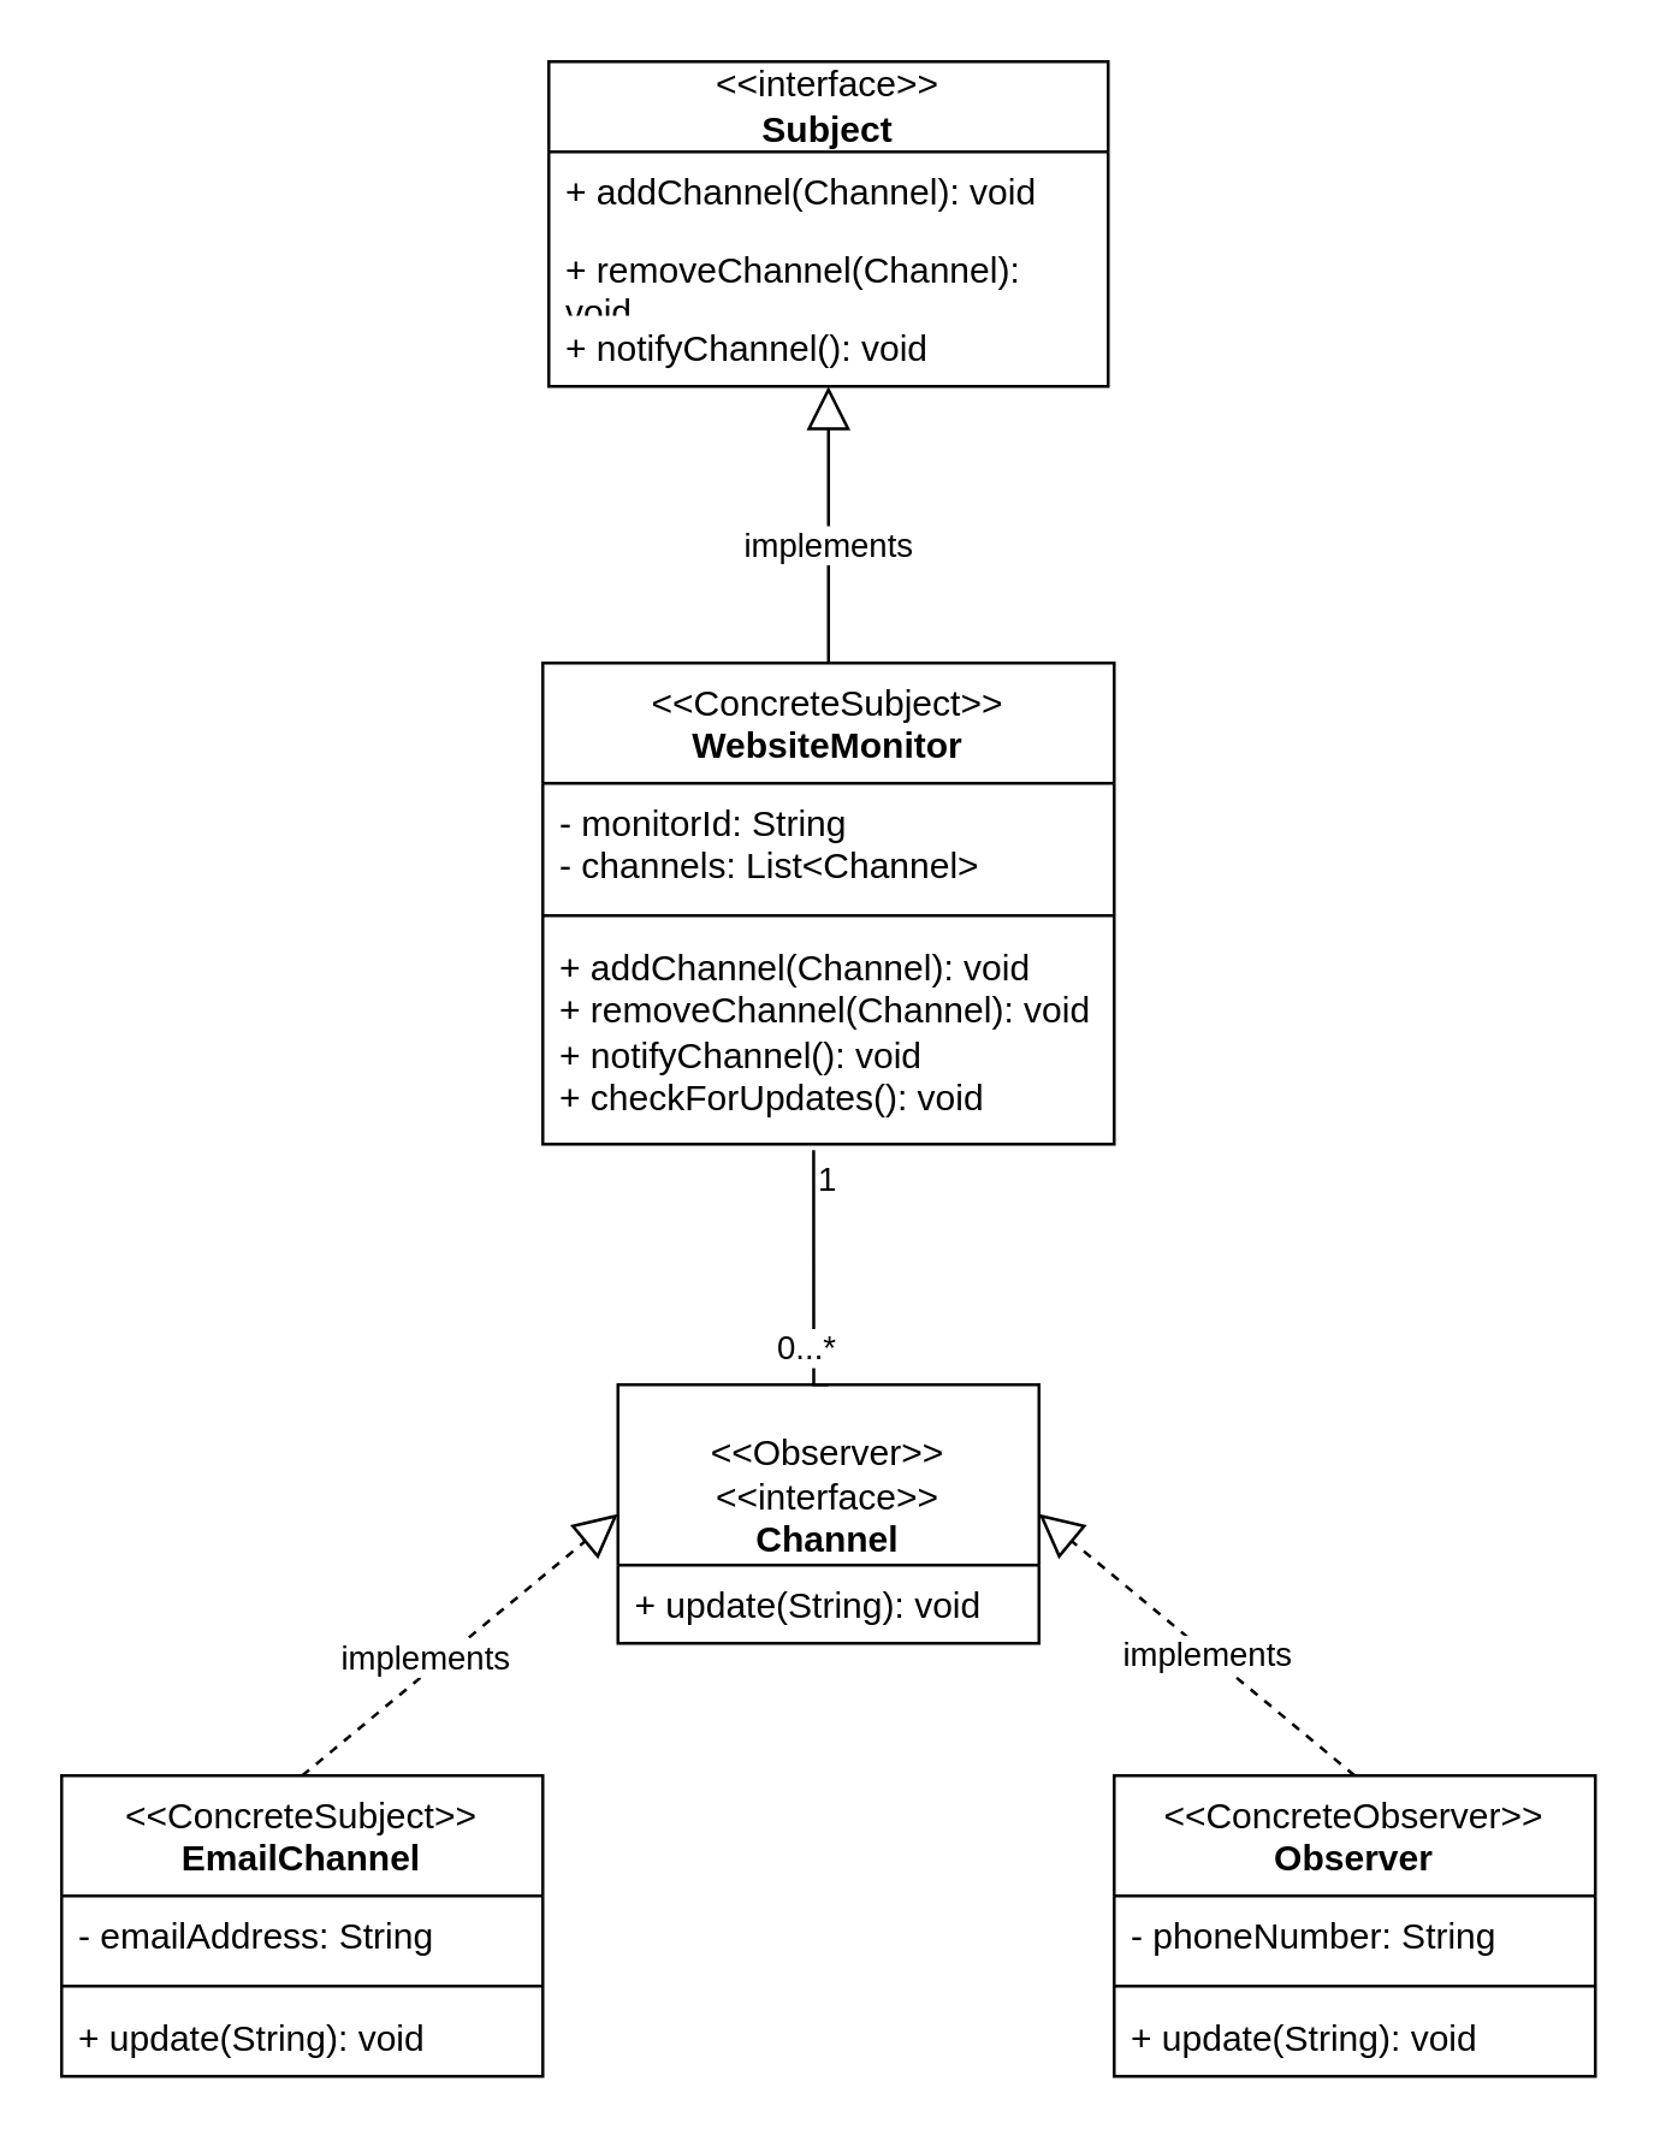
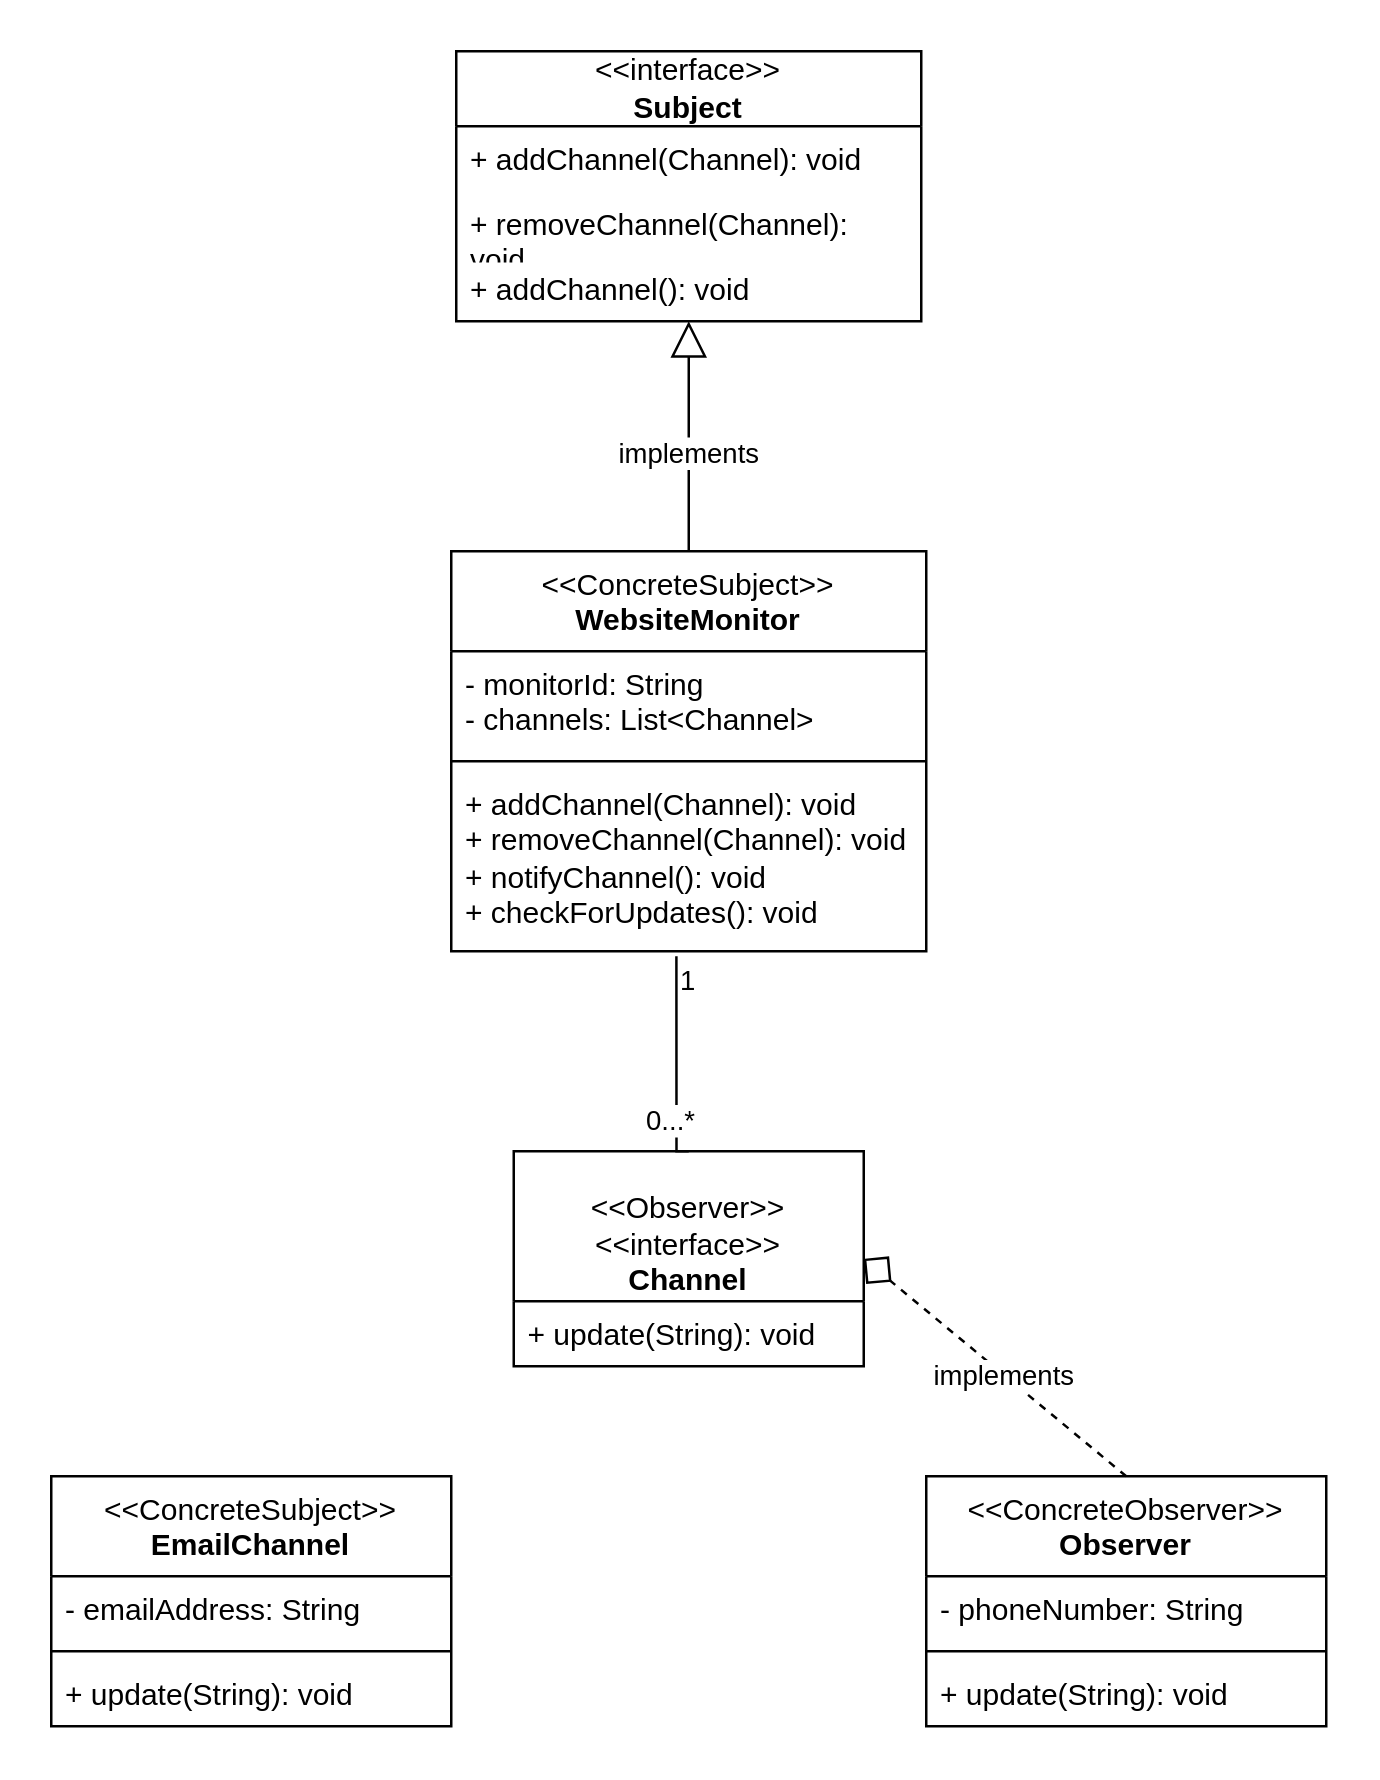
  <mxCell id="0" />
  <mxCell id="1" parent="0" />
  <mxCell id="2" value="&lt;div&gt;&amp;lt;&amp;lt;interface&amp;gt;&amp;gt;&lt;/div&gt;&lt;div&gt;&lt;b&gt;Subject&lt;/b&gt;&lt;/div&gt;" style="swimlane;fontStyle=0;childLayout=stackLayout;horizontal=1;startSize=30;fillColor=none;horizontalStack=0;resizeParent=1;resizeParentMax=0;resizeLast=0;collapsible=1;marginBottom=0;whiteSpace=wrap;html=1;" vertex="1" parent="1"><mxGeometry x="182" y="20" width="186" height="108" as="geometry" /></mxCell>
  <mxCell id="3" value="&lt;div&gt;+ addChannel(Channel): void&lt;/div&gt;" style="text;strokeColor=none;fillColor=none;align=left;verticalAlign=top;spacingLeft=4;spacingRight=4;overflow=hidden;rotatable=0;points=[[0,0.5],[1,0.5]];portConstraint=eastwest;whiteSpace=wrap;html=1;" vertex="1" parent="2"><mxGeometry y="30" width="186" height="26" as="geometry" /></mxCell>
  <mxCell id="4" value="+ removeChannel(Channel): void" style="text;strokeColor=none;fillColor=none;align=left;verticalAlign=top;spacingLeft=4;spacingRight=4;overflow=hidden;rotatable=0;points=[[0,0.5],[1,0.5]];portConstraint=eastwest;whiteSpace=wrap;html=1;" vertex="1" parent="2"><mxGeometry y="56" width="186" height="26" as="geometry" /></mxCell>
- <mxCell id="5" value="+ notifyChannel(): void" style="text;strokeColor=none;fillColor=none;align=left;verticalAlign=top;spacingLeft=4;spacingRight=4;overflow=hidden;rotatable=0;points=[[0,0.5],[1,0.5]];portConstraint=eastwest;whiteSpace=wrap;html=1;" vertex="1" parent="2"><mxGeometry y="82" width="186" height="26" as="geometry" /></mxCell>
+ <mxCell id="5" value="+ addChannel(): void" style="text;strokeColor=none;fillColor=none;align=left;verticalAlign=top;spacingLeft=4;spacingRight=4;overflow=hidden;rotatable=0;points=[[0,0.5],[1,0.5]];portConstraint=eastwest;whiteSpace=wrap;html=1;" vertex="1" parent="2"><mxGeometry y="82" width="186" height="26" as="geometry" /></mxCell>
  <mxCell id="6" value="&lt;div&gt;&lt;span style=&quot;font-weight: normal;&quot;&gt;&amp;lt;&amp;lt;ConcreteSubject&amp;gt;&amp;gt;&lt;/span&gt;&lt;/div&gt;&lt;div&gt;WebsiteMonitor&lt;/div&gt;" style="swimlane;fontStyle=1;align=center;verticalAlign=top;childLayout=stackLayout;horizontal=1;startSize=40;horizontalStack=0;resizeParent=1;resizeParentMax=0;resizeLast=0;collapsible=1;marginBottom=0;whiteSpace=wrap;html=1;" vertex="1" parent="1"><mxGeometry x="180" y="220" width="190" height="160" as="geometry" /></mxCell>
  <mxCell id="7" value="&lt;div&gt;- monitorId: String&lt;/div&gt;&lt;div&gt;- channels: List&amp;lt;Channel&amp;gt;&lt;/div&gt;" style="text;strokeColor=none;fillColor=none;align=left;verticalAlign=top;spacingLeft=4;spacingRight=4;overflow=hidden;rotatable=0;points=[[0,0.5],[1,0.5]];portConstraint=eastwest;whiteSpace=wrap;html=1;" vertex="1" parent="6"><mxGeometry y="40" width="190" height="40" as="geometry" /></mxCell>
  <mxCell id="8" value="" style="line;strokeWidth=1;fillColor=none;align=left;verticalAlign=middle;spacingTop=-1;spacingLeft=3;spacingRight=3;rotatable=0;labelPosition=right;points=[];portConstraint=eastwest;strokeColor=inherit;" vertex="1" parent="6"><mxGeometry y="80" width="190" height="8" as="geometry" /></mxCell>
  <mxCell id="9" value="&lt;div&gt;+ addChannel(Channel): void&lt;/div&gt;&lt;div&gt;+ removeChannel(Channel): void&lt;/div&gt;&lt;div&gt;+ notifyChannel(): void&lt;/div&gt;&lt;div&gt;+ checkForUpdates(): void&lt;/div&gt;" style="text;strokeColor=none;fillColor=none;align=left;verticalAlign=top;spacingLeft=4;spacingRight=4;overflow=hidden;rotatable=0;points=[[0,0.5],[1,0.5]];portConstraint=eastwest;whiteSpace=wrap;html=1;" vertex="1" parent="6"><mxGeometry y="88" width="190" height="72" as="geometry" /></mxCell>
  <mxCell id="10" value="&lt;div&gt;&lt;br&gt;&lt;/div&gt;&lt;div&gt;&amp;lt;&amp;lt;Observer&amp;gt;&amp;gt;&lt;/div&gt;&lt;div&gt;&amp;lt;&amp;lt;interface&amp;gt;&amp;gt;&lt;/div&gt;&lt;div&gt;&lt;b&gt;Channel&lt;/b&gt;&lt;/div&gt;" style="swimlane;fontStyle=0;childLayout=stackLayout;horizontal=1;startSize=60;fillColor=none;horizontalStack=0;resizeParent=1;resizeParentMax=0;resizeLast=0;collapsible=1;marginBottom=0;whiteSpace=wrap;html=1;" vertex="1" parent="1"><mxGeometry x="205" y="460" width="140" height="86" as="geometry" /></mxCell>
  <mxCell id="11" value="+ update(String): void" style="text;strokeColor=none;fillColor=none;align=left;verticalAlign=top;spacingLeft=4;spacingRight=4;overflow=hidden;rotatable=0;points=[[0,0.5],[1,0.5]];portConstraint=eastwest;whiteSpace=wrap;html=1;" vertex="1" parent="10"><mxGeometry y="60" width="140" height="26" as="geometry" /></mxCell>
  <mxCell id="12" value="&lt;span style=&quot;font-weight: normal;&quot;&gt;&amp;lt;&amp;lt;ConcreteSubject&amp;gt;&amp;gt;&lt;/span&gt;&lt;div&gt;EmailChannel&lt;/div&gt;" style="swimlane;fontStyle=1;align=center;verticalAlign=top;childLayout=stackLayout;horizontal=1;startSize=40;horizontalStack=0;resizeParent=1;resizeParentMax=0;resizeLast=0;collapsible=1;marginBottom=0;whiteSpace=wrap;html=1;" vertex="1" parent="1"><mxGeometry x="20" y="590" width="160" height="100" as="geometry" /></mxCell>
  <mxCell id="13" value="- emailAddress: String" style="text;strokeColor=none;fillColor=none;align=left;verticalAlign=top;spacingLeft=4;spacingRight=4;overflow=hidden;rotatable=0;points=[[0,0.5],[1,0.5]];portConstraint=eastwest;whiteSpace=wrap;html=1;" vertex="1" parent="12"><mxGeometry y="40" width="160" height="26" as="geometry" /></mxCell>
  <mxCell id="14" value="" style="line;strokeWidth=1;fillColor=none;align=left;verticalAlign=middle;spacingTop=-1;spacingLeft=3;spacingRight=3;rotatable=0;labelPosition=right;points=[];portConstraint=eastwest;strokeColor=inherit;" vertex="1" parent="12"><mxGeometry y="66" width="160" height="8" as="geometry" /></mxCell>
  <mxCell id="15" value="+ update(String): void" style="text;strokeColor=none;fillColor=none;align=left;verticalAlign=top;spacingLeft=4;spacingRight=4;overflow=hidden;rotatable=0;points=[[0,0.5],[1,0.5]];portConstraint=eastwest;whiteSpace=wrap;html=1;" vertex="1" parent="12"><mxGeometry y="74" width="160" height="26" as="geometry" /></mxCell>
  <mxCell id="16" value="&lt;span style=&quot;font-weight: normal;&quot;&gt;&amp;lt;&amp;lt;ConcreteObserver&amp;gt;&amp;gt;&lt;/span&gt;&lt;div&gt;Observer&lt;/div&gt;" style="swimlane;fontStyle=1;align=center;verticalAlign=top;childLayout=stackLayout;horizontal=1;startSize=40;horizontalStack=0;resizeParent=1;resizeParentMax=0;resizeLast=0;collapsible=1;marginBottom=0;whiteSpace=wrap;html=1;" vertex="1" parent="1"><mxGeometry x="370" y="590" width="160" height="100" as="geometry" /></mxCell>
  <mxCell id="17" value="- phoneNumber: String" style="text;strokeColor=none;fillColor=none;align=left;verticalAlign=top;spacingLeft=4;spacingRight=4;overflow=hidden;rotatable=0;points=[[0,0.5],[1,0.5]];portConstraint=eastwest;whiteSpace=wrap;html=1;" vertex="1" parent="16"><mxGeometry y="40" width="160" height="26" as="geometry" /></mxCell>
  <mxCell id="18" value="" style="line;strokeWidth=1;fillColor=none;align=left;verticalAlign=middle;spacingTop=-1;spacingLeft=3;spacingRight=3;rotatable=0;labelPosition=right;points=[];portConstraint=eastwest;strokeColor=inherit;" vertex="1" parent="16"><mxGeometry y="66" width="160" height="8" as="geometry" /></mxCell>
  <mxCell id="19" value="+ update(String): void" style="text;strokeColor=none;fillColor=none;align=left;verticalAlign=top;spacingLeft=4;spacingRight=4;overflow=hidden;rotatable=0;points=[[0,0.5],[1,0.5]];portConstraint=eastwest;whiteSpace=wrap;html=1;" vertex="1" parent="16"><mxGeometry y="74" width="160" height="26" as="geometry" /></mxCell>
  <mxCell id="20" value="" style="endArrow=block;dashed=0;endFill=0;endSize=12;html=1;rounded=0;entryX=0.5;entryY=1;entryDx=0;entryDy=0;exitX=0.5;exitY=0;exitDx=0;exitDy=0;" edge="1" parent="1" source="6" target="2"><mxGeometry width="160" relative="1" as="geometry"><mxPoint x="360" y="230" as="sourcePoint" /><mxPoint x="520" y="230" as="targetPoint" /></mxGeometry></mxCell>
  <mxCell id="21" value="implements" style="edgeLabel;html=1;align=center;verticalAlign=middle;resizable=0;points=[];" vertex="1" connectable="0" parent="20"><mxGeometry x="-0.13" y="1" relative="1" as="geometry"><mxPoint as="offset" /></mxGeometry></mxCell>
- <mxCell id="22" value="" style="endArrow=block;dashed=1;endFill=0;endSize=12;html=1;rounded=0;entryX=0;entryY=0.5;entryDx=0;entryDy=0;exitX=0.5;exitY=0;exitDx=0;exitDy=0;" edge="1" parent="1" source="12" target="10"><mxGeometry width="160" relative="1" as="geometry"><mxPoint x="160" y="590" as="sourcePoint" /><mxPoint x="320" y="590" as="targetPoint" /></mxGeometry></mxCell>
- <mxCell id="23" value="&lt;div&gt;implements&lt;/div&gt;" style="edgeLabel;html=1;align=center;verticalAlign=middle;resizable=0;points=[];" vertex="1" connectable="0" parent="22"><mxGeometry x="-0.23" y="1" relative="1" as="geometry"><mxPoint x="1" y="-6" as="offset" /></mxGeometry></mxCell>
- <mxCell id="24" value="" style="endArrow=block;dashed=1;endFill=0;endSize=12;html=1;rounded=0;entryX=1;entryY=0.5;entryDx=0;entryDy=0;exitX=0.5;exitY=0;exitDx=0;exitDy=0;" edge="1" parent="1" source="16" target="10"><mxGeometry width="160" relative="1" as="geometry"><mxPoint x="450" y="590" as="sourcePoint" /><mxPoint x="610" y="590" as="targetPoint" /></mxGeometry></mxCell>
+ <mxCell id="24" value="" style="endArrow=diamond;dashed=1;endFill=0;endSize=12;html=1;rounded=0;entryX=1;entryY=0.5;entryDx=0;entryDy=0;exitX=0.5;exitY=0;exitDx=0;exitDy=0;" edge="1" parent="1" source="16" target="10"><mxGeometry width="160" relative="1" as="geometry"><mxPoint x="450" y="590" as="sourcePoint" /><mxPoint x="610" y="590" as="targetPoint" /></mxGeometry></mxCell>
  <mxCell id="25" value="implements" style="edgeLabel;html=1;align=center;verticalAlign=middle;resizable=0;points=[];" vertex="1" connectable="0" parent="24"><mxGeometry x="-0.014" y="-3" relative="1" as="geometry"><mxPoint y="5" as="offset" /></mxGeometry></mxCell>
  <mxCell id="26" value="" style="endArrow=none;html=1;edgeStyle=orthogonalEdgeStyle;rounded=0;entryX=0.5;entryY=0;entryDx=0;entryDy=0;exitX=0.474;exitY=1.028;exitDx=0;exitDy=0;exitPerimeter=0;" edge="1" parent="1" source="9" target="10"><mxGeometry relative="1" as="geometry"><mxPoint x="260" y="370" as="sourcePoint" /><mxPoint x="420" y="370" as="targetPoint" /><Array as="points"><mxPoint x="270" y="460" /></Array></mxGeometry></mxCell>
  <mxCell id="27" value="1" style="edgeLabel;resizable=0;html=1;align=left;verticalAlign=bottom;" connectable="0" vertex="1" parent="26"><mxGeometry x="-1" relative="1" as="geometry"><mxPoint y="18" as="offset" /></mxGeometry></mxCell>
  <mxCell id="28" value="&lt;div&gt;0...*&lt;/div&gt;" style="edgeLabel;resizable=0;html=1;align=right;verticalAlign=bottom;" connectable="0" vertex="1" parent="26"><mxGeometry x="1" relative="1" as="geometry"><mxPoint x="3" y="-4" as="offset" /></mxGeometry></mxCell>
